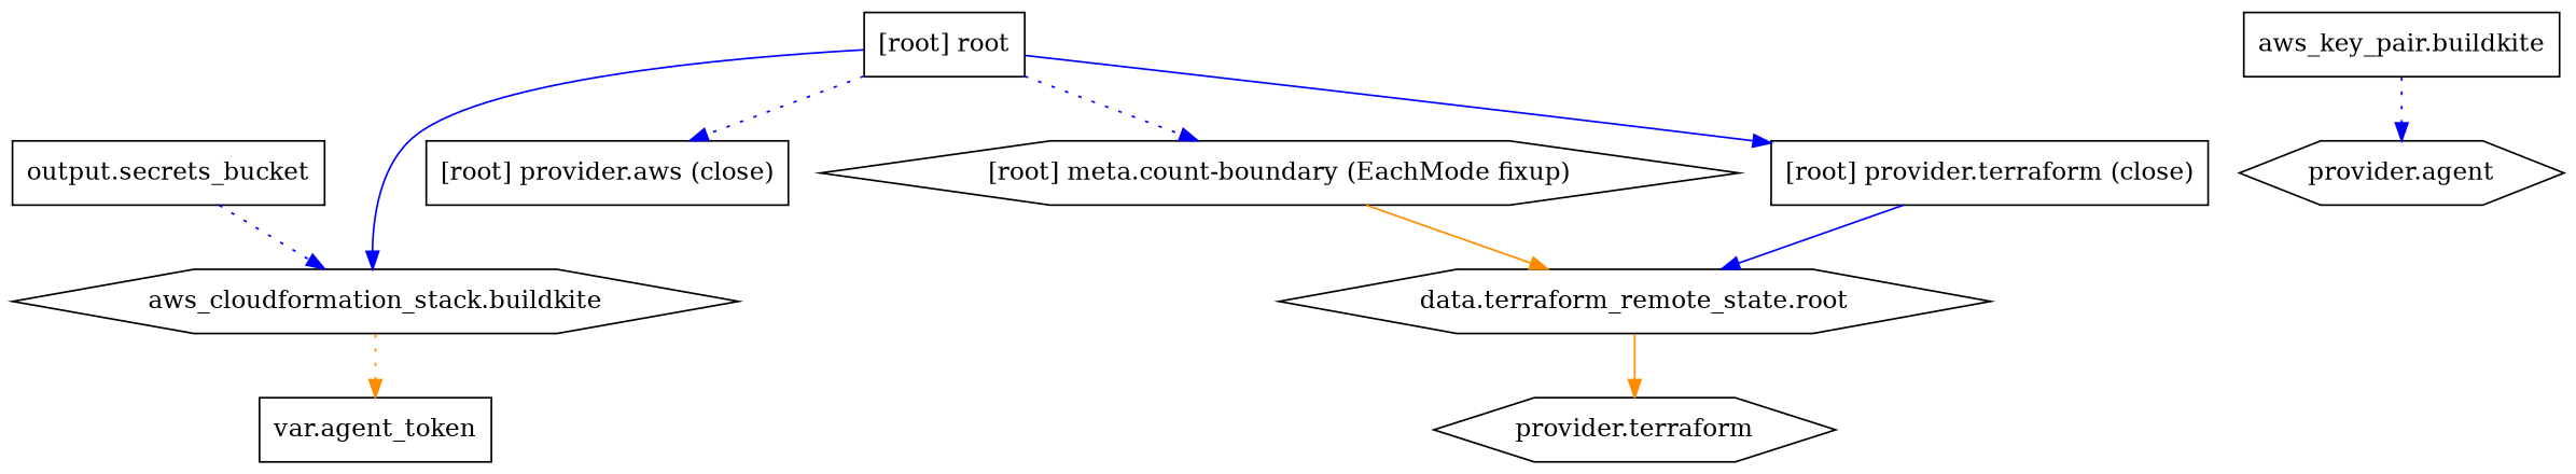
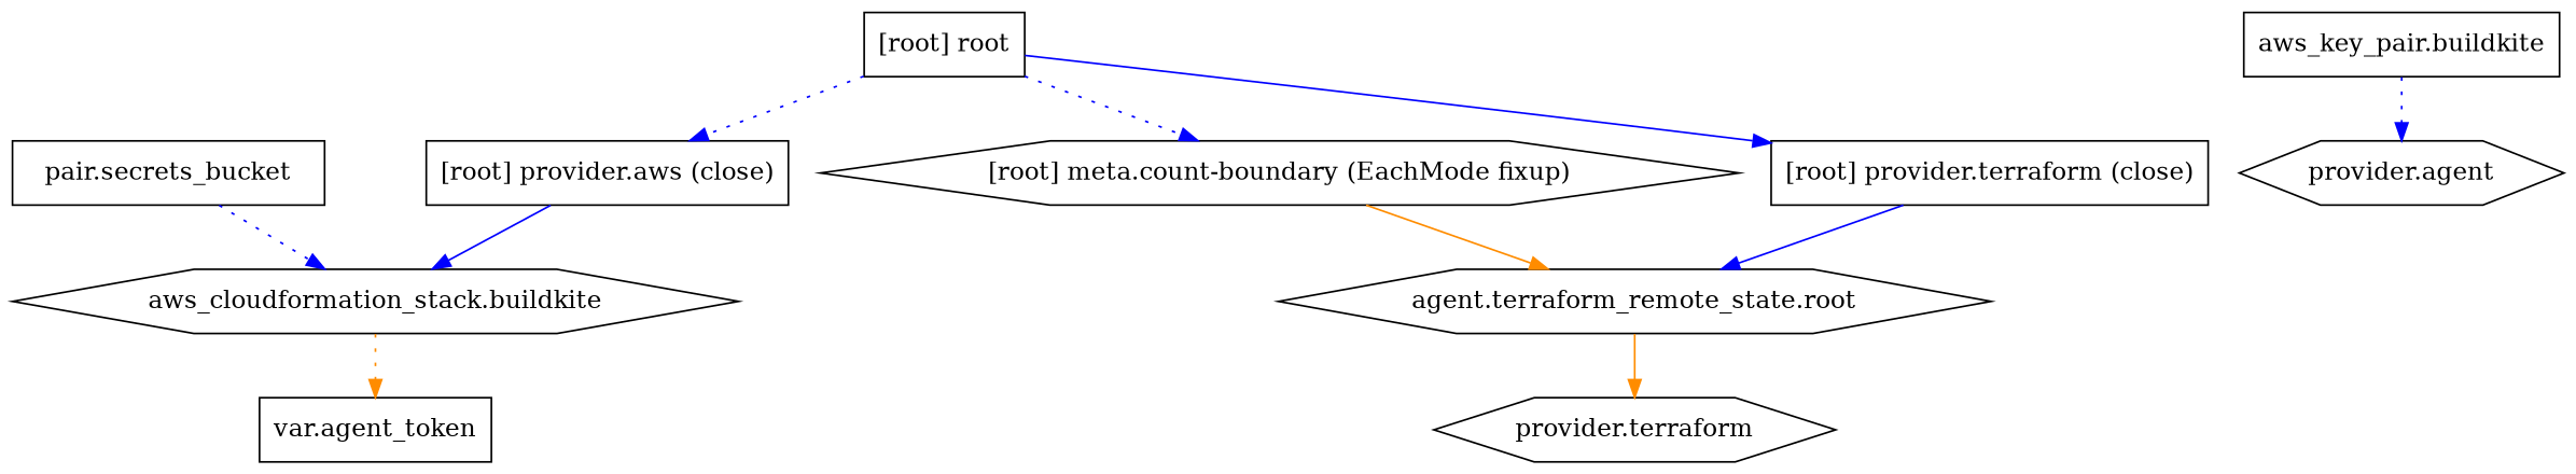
  digraph {
    compound=true
    newrank=true
    node [shape=box]
    edge [color=blue style=dotted]
    n1 [label="aws_cloudformation_stack.buildkite" shape=hexagon]
    n2 [label="aws_key_pair.buildkite"]
    n3 [label="var.agent_token"]
    n4 [label="provider.agent" shape=hexagon]
-   n5 [label="data.terraform_remote_state.root" shape=hexagon]
+   n5 [label="agent.terraform_remote_state.root" shape=hexagon]
    n6 [label="provider.terraform" shape=hexagon]
-   n7 [label="output.secrets_bucket"]
+   n7 [label="pair.secrets_bucket"]
    "[root] meta.count-boundary (EachMode fixup)" [shape=hexagon]
    "[root] provider.aws (close)"
    "[root] provider.terraform (close)"
    "[root] root"
    subgraph sub_1 {
      n1
      n2
      n3
      n4
      n5
      n6
      n7
      "[root] meta.count-boundary (EachMode fixup)"
      "[root] provider.aws (close)"
      "[root] provider.terraform (close)"
      "[root] root"
    }
    n1 -> n3 [color=darkorange]
    n2 -> n4
    n5 -> n6 [color=darkorange style=solid]
    n7 -> n1
    "[root] meta.count-boundary (EachMode fixup)" -> n5 [color=darkorange style=solid]
-   "[root] root" -> n1 [style=solid]
+   "[root] provider.aws (close)" -> n1 [style=solid]
    "[root] provider.terraform (close)" -> n5 [style=solid]
    "[root] root" -> "[root] meta.count-boundary (EachMode fixup)"
    "[root] root" -> "[root] provider.aws (close)"
    "[root] root" -> "[root] provider.terraform (close)" [style=solid]
  }
